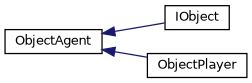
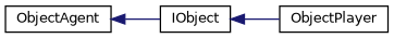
  digraph {
    rankdir=LR
    node [color=black fillcolor=white fontname=Helvetica fontsize=10 shape=record style=filled]
    edge [color=midnightblue dir=back fontname=Helvetica fontsize=10 labelfontname=Helvetica labelfontsize=10 style=solid]
    n1 [height=0.2 label=IObject width=0.4]
    n2 [height=0.2 label=ObjectPlayer width=0.4]
    n3 [height=0.2 label=ObjectAgent width=0.4]
-   n3 -> n2
+   n1 -> n2
    n3 -> n1
  }
